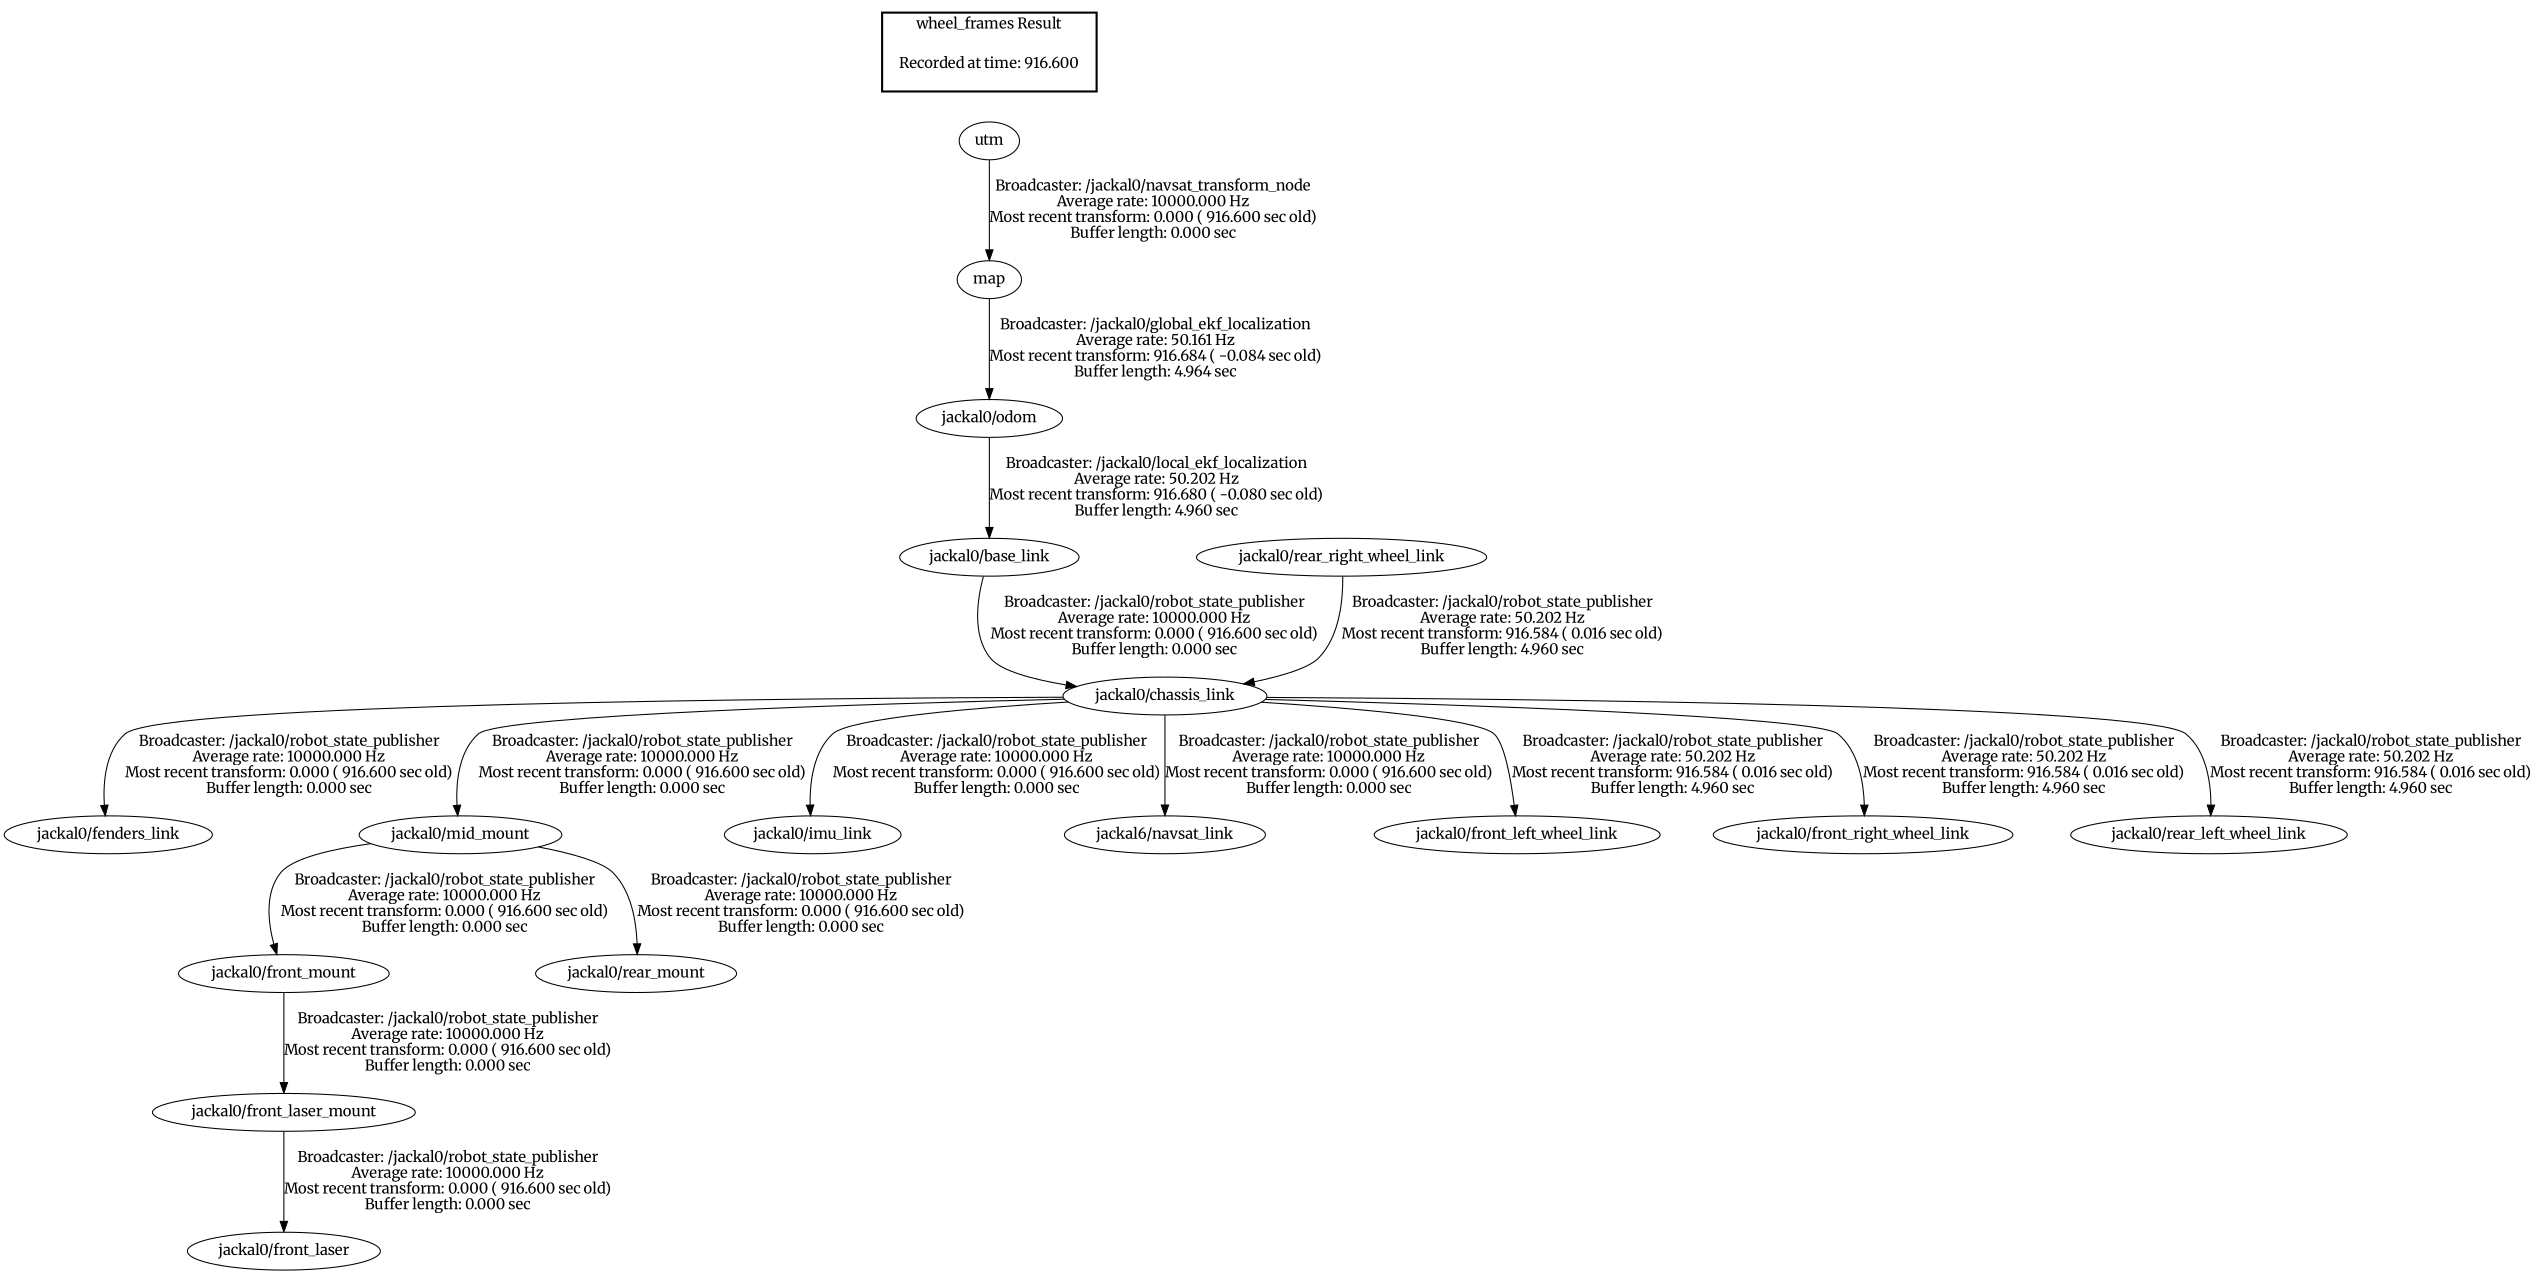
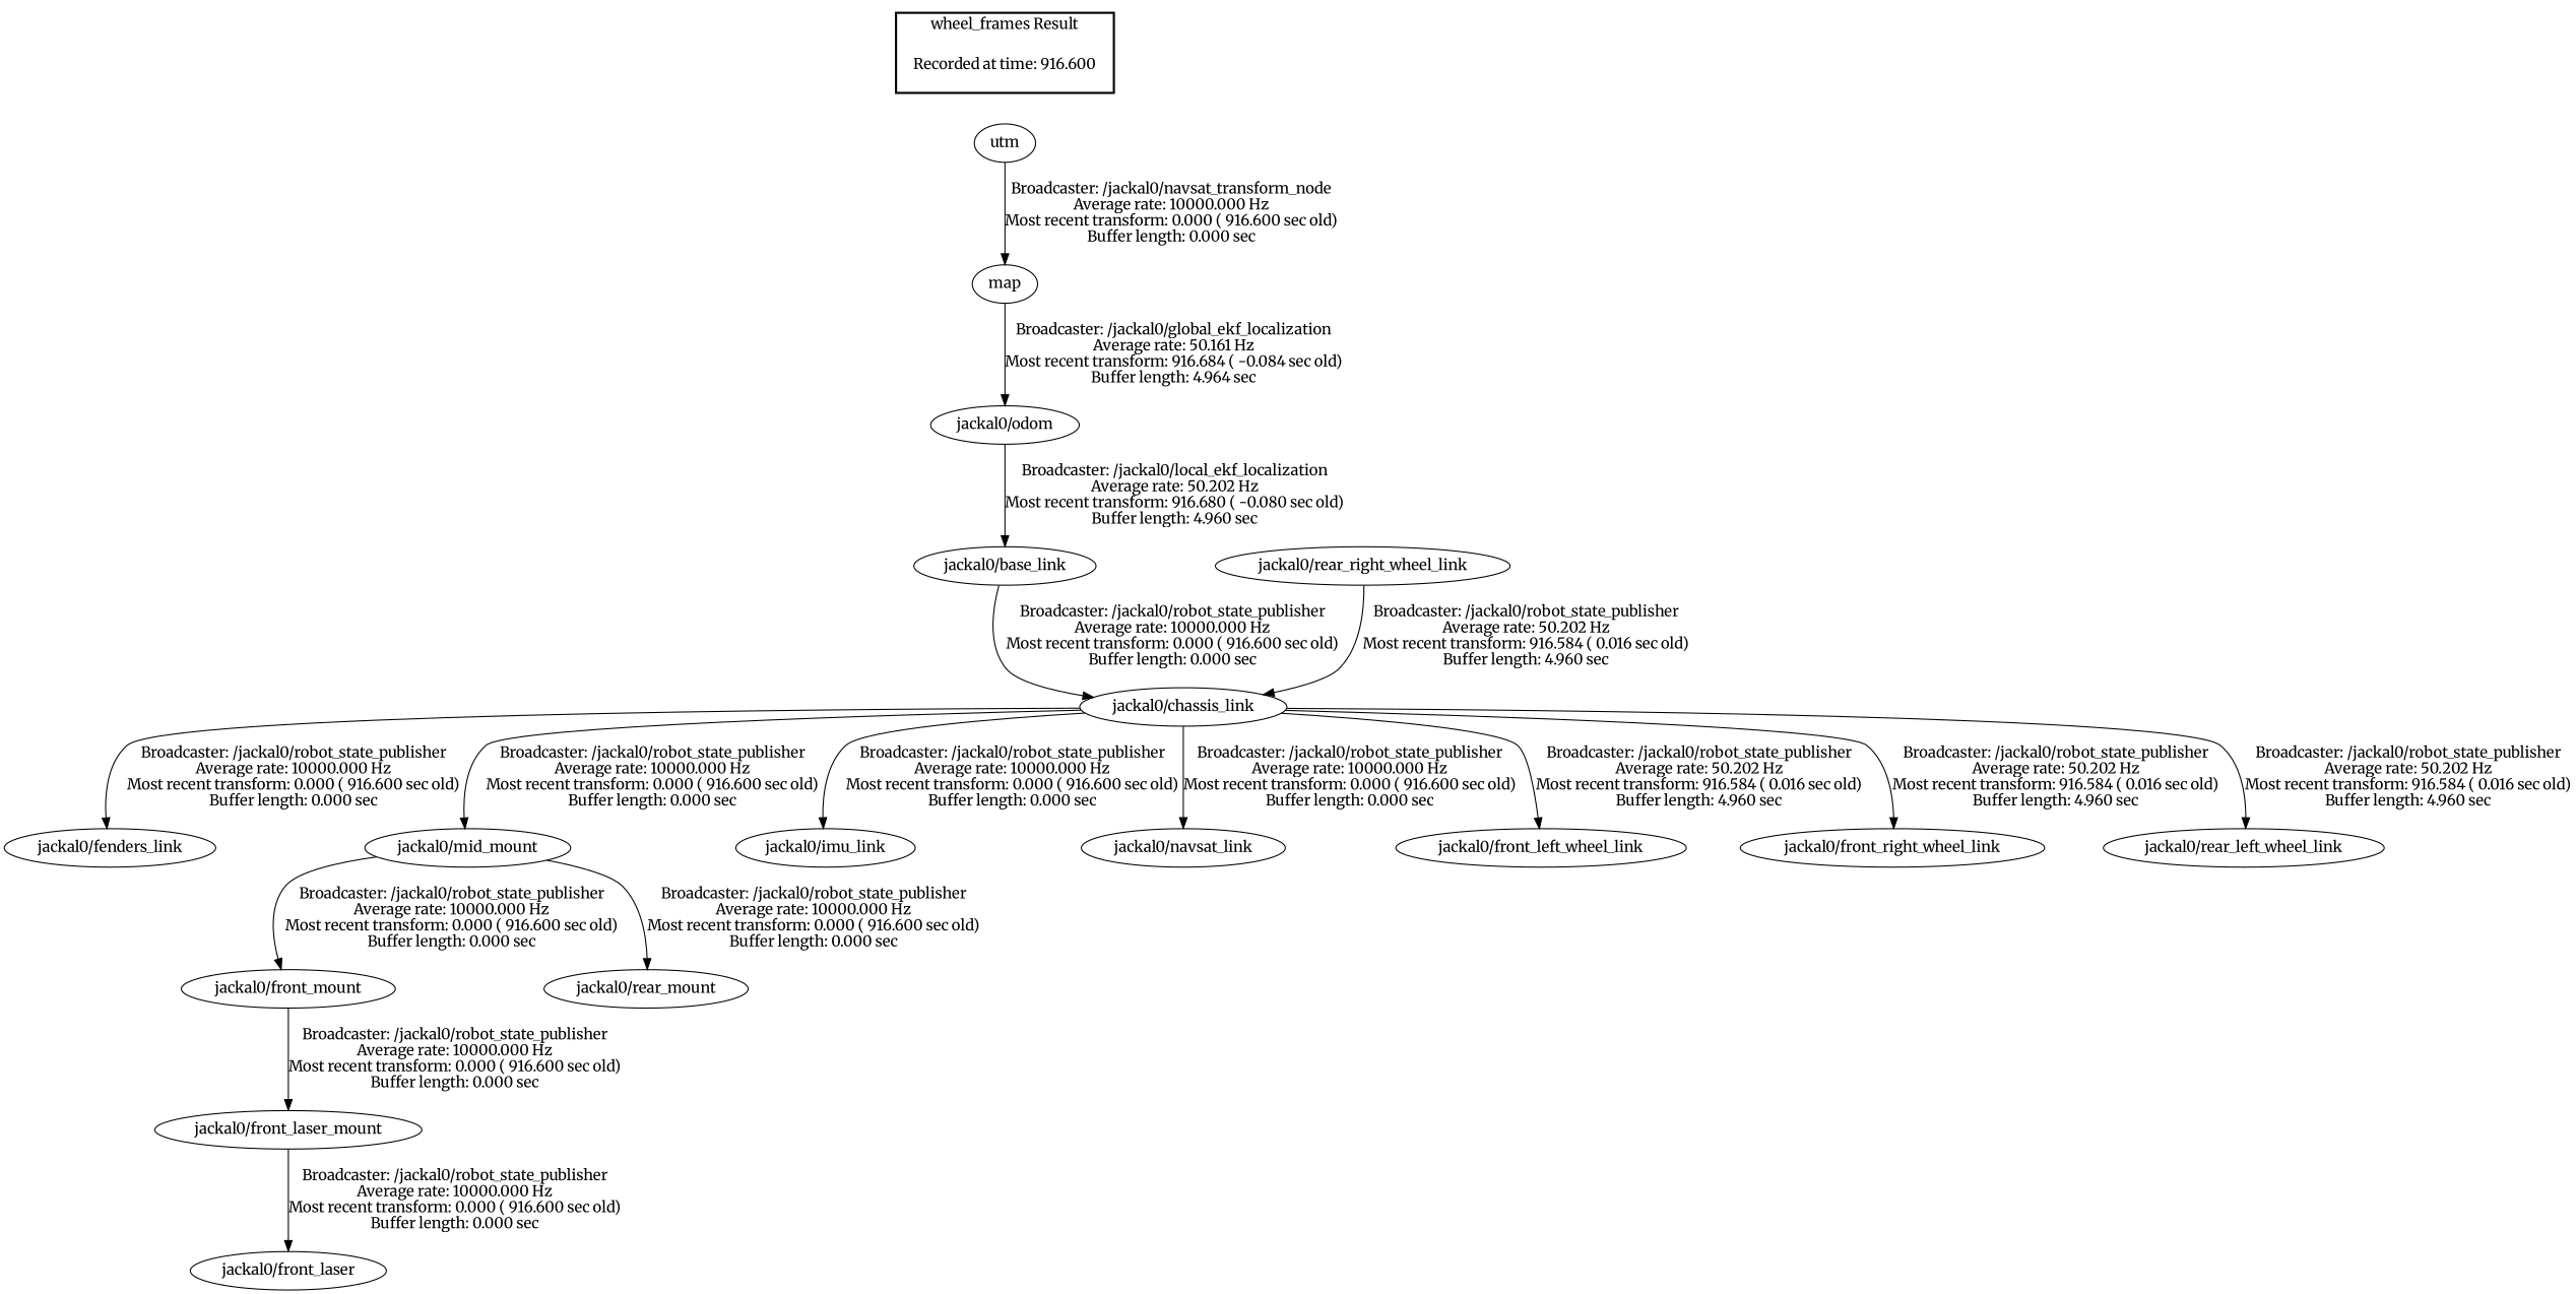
  digraph {
    fontname=Merriweather
    node [fontname=Merriweather]
    edge [fontname=Merriweather]
    "Recorded at time: 916.600" [shape=plaintext]
    utm
    map
    "jackal0/odom"
    "jackal0/base_link"
    "jackal0/chassis_link"
    "jackal0/fenders_link"
    "jackal0/mid_mount"
    "jackal0/imu_link"
-   "jackal0/navsat_link" [label="jackal6/navsat_link"]
+   "jackal0/navsat_link"
    "jackal0/front_left_wheel_link"
    "jackal0/front_right_wheel_link"
    "jackal0/rear_left_wheel_link"
    "jackal0/front_mount"
    "jackal0/rear_mount"
    "jackal0/rear_right_wheel_link"
    "jackal0/front_laser_mount"
    "jackal0/front_laser"
    subgraph cluster_1 {
      color=black
      label="wheel_frames Result"
      style=bold
      "Recorded at time: 916.600"
    }
    "Recorded at time: 916.600" -> utm [style=invis]
    utm -> map [label="Broadcaster: /jackal0/navsat_transform_node\nAverage rate: 10000.000 Hz\nMost recent transform: 0.000 ( 916.600 sec old)\nBuffer length: 0.000 sec\n"]
    map -> "jackal0/odom" [label="Broadcaster: /jackal0/global_ekf_localization\nAverage rate: 50.161 Hz\nMost recent transform: 916.684 ( -0.084 sec old)\nBuffer length: 4.964 sec\n"]
    "jackal0/odom" -> "jackal0/base_link" [label="Broadcaster: /jackal0/local_ekf_localization\nAverage rate: 50.202 Hz\nMost recent transform: 916.680 ( -0.080 sec old)\nBuffer length: 4.960 sec\n"]
    "jackal0/base_link" -> "jackal0/chassis_link" [label="Broadcaster: /jackal0/robot_state_publisher\nAverage rate: 10000.000 Hz\nMost recent transform: 0.000 ( 916.600 sec old)\nBuffer length: 0.000 sec\n"]
    "jackal0/chassis_link" -> "jackal0/fenders_link" [label="Broadcaster: /jackal0/robot_state_publisher\nAverage rate: 10000.000 Hz\nMost recent transform: 0.000 ( 916.600 sec old)\nBuffer length: 0.000 sec\n"]
    "jackal0/chassis_link" -> "jackal0/mid_mount" [label="Broadcaster: /jackal0/robot_state_publisher\nAverage rate: 10000.000 Hz\nMost recent transform: 0.000 ( 916.600 sec old)\nBuffer length: 0.000 sec\n"]
    "jackal0/chassis_link" -> "jackal0/imu_link" [label="Broadcaster: /jackal0/robot_state_publisher\nAverage rate: 10000.000 Hz\nMost recent transform: 0.000 ( 916.600 sec old)\nBuffer length: 0.000 sec\n"]
    "jackal0/chassis_link" -> "jackal0/navsat_link" [label="Broadcaster: /jackal0/robot_state_publisher\nAverage rate: 10000.000 Hz\nMost recent transform: 0.000 ( 916.600 sec old)\nBuffer length: 0.000 sec\n"]
    "jackal0/chassis_link" -> "jackal0/front_left_wheel_link" [label="Broadcaster: /jackal0/robot_state_publisher\nAverage rate: 50.202 Hz\nMost recent transform: 916.584 ( 0.016 sec old)\nBuffer length: 4.960 sec\n"]
    "jackal0/chassis_link" -> "jackal0/front_right_wheel_link" [label="Broadcaster: /jackal0/robot_state_publisher\nAverage rate: 50.202 Hz\nMost recent transform: 916.584 ( 0.016 sec old)\nBuffer length: 4.960 sec\n"]
    "jackal0/chassis_link" -> "jackal0/rear_left_wheel_link" [label="Broadcaster: /jackal0/robot_state_publisher\nAverage rate: 50.202 Hz\nMost recent transform: 916.584 ( 0.016 sec old)\nBuffer length: 4.960 sec\n"]
    "jackal0/mid_mount" -> "jackal0/front_mount" [label="Broadcaster: /jackal0/robot_state_publisher\nAverage rate: 10000.000 Hz\nMost recent transform: 0.000 ( 916.600 sec old)\nBuffer length: 0.000 sec\n"]
    "jackal0/mid_mount" -> "jackal0/rear_mount" [label="Broadcaster: /jackal0/robot_state_publisher\nAverage rate: 10000.000 Hz\nMost recent transform: 0.000 ( 916.600 sec old)\nBuffer length: 0.000 sec\n"]
    "jackal0/front_mount" -> "jackal0/front_laser_mount" [label="Broadcaster: /jackal0/robot_state_publisher\nAverage rate: 10000.000 Hz\nMost recent transform: 0.000 ( 916.600 sec old)\nBuffer length: 0.000 sec\n"]
    "jackal0/rear_right_wheel_link" -> "jackal0/chassis_link" [label="Broadcaster: /jackal0/robot_state_publisher\nAverage rate: 50.202 Hz\nMost recent transform: 916.584 ( 0.016 sec old)\nBuffer length: 4.960 sec\n"]
    "jackal0/front_laser_mount" -> "jackal0/front_laser" [label="Broadcaster: /jackal0/robot_state_publisher\nAverage rate: 10000.000 Hz\nMost recent transform: 0.000 ( 916.600 sec old)\nBuffer length: 0.000 sec\n"]
  }
